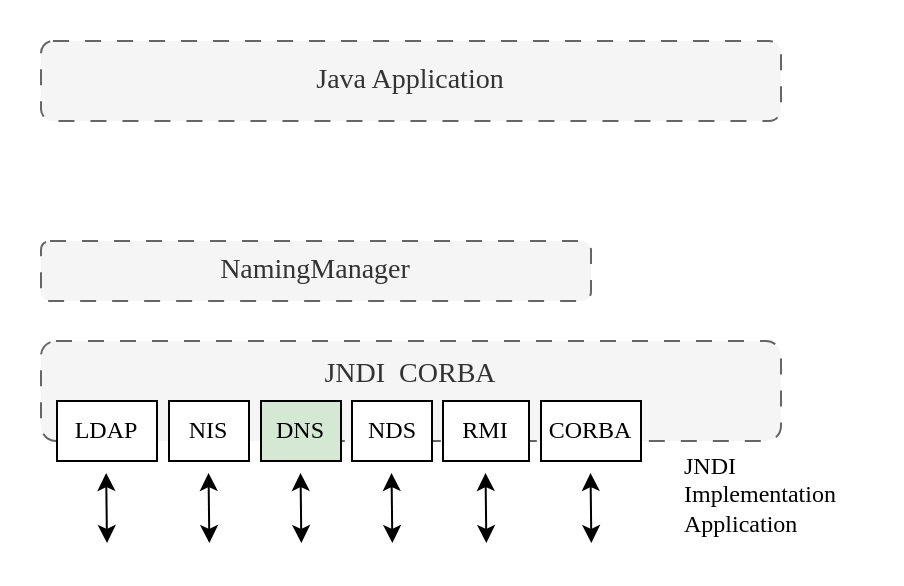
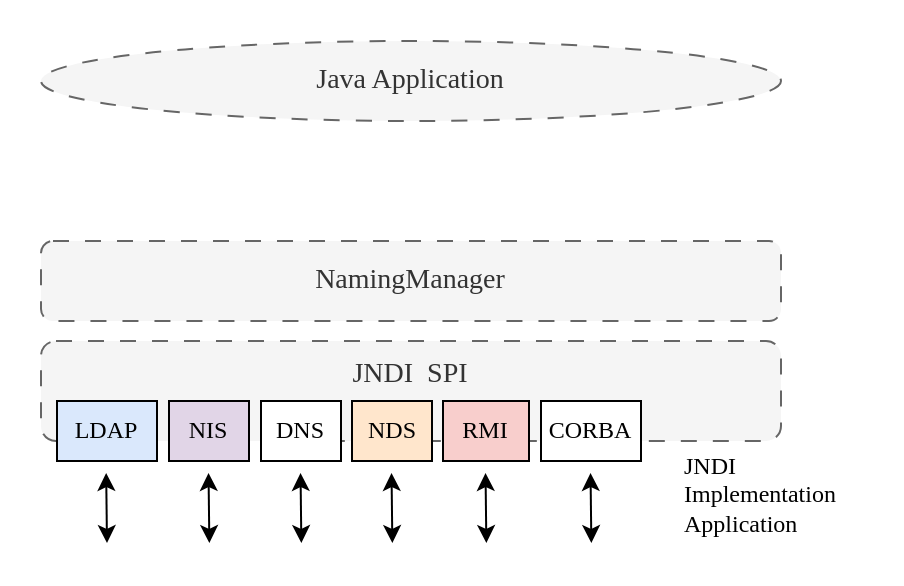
  <mxCell id="0" />
  <mxCell id="1" parent="0" />
- <mxCell id="2" value="&lt;span style=&quot;font-family: &amp;quot;Times New Roman&amp;quot;;&quot;&gt;&lt;font style=&quot;font-size: 14px;&quot;&gt;NamingManager&lt;/font&gt;&lt;/span&gt;" style="rounded=1;whiteSpace=wrap;html=1;dashed=1;dashPattern=8 8;shadow=0;fillColor=#f5f5f5;fontColor=#333333;strokeColor=#666666;" vertex="1" parent="1"><mxGeometry x="20" y="120" width="275" height="30" as="geometry" /></mxCell>
- <mxCell id="3" value="&lt;span style=&quot;font-family: &amp;quot;Times New Roman&amp;quot;; font-size: 14px;&quot;&gt;JNDI&amp;nbsp; CORBA&lt;/span&gt;&lt;div&gt;&lt;div&gt;&lt;span style=&quot;font-family: &amp;quot;Times New Roman&amp;quot;; font-size: 14px;&quot;&gt;&lt;br&gt;&lt;/span&gt;&lt;/div&gt;&lt;/div&gt;" style="rounded=1;whiteSpace=wrap;html=1;dashed=1;dashPattern=8 8;fillColor=#f5f5f5;fontColor=#333333;strokeColor=#666666;" vertex="1" parent="1"><mxGeometry x="20" y="170" width="370" height="50" as="geometry" /></mxCell>
- <mxCell id="4" value="&lt;font face=&quot;Times New Roman&quot;&gt;LDAP&lt;/font&gt;" style="rounded=0;whiteSpace=wrap;html=1;" vertex="1" parent="1"><mxGeometry x="28" y="200" width="50" height="30" as="geometry" /></mxCell>
- <mxCell id="5" value="&lt;font face=&quot;Times New Roman&quot;&gt;DNS&lt;/font&gt;" style="rounded=0;whiteSpace=wrap;html=1;fillColor=#d5e8d4;" vertex="1" parent="1"><mxGeometry x="130" y="200" width="40" height="30" as="geometry" /></mxCell>
- <mxCell id="6" value="&lt;font face=&quot;Times New Roman&quot;&gt;NIS&lt;/font&gt;" style="rounded=0;whiteSpace=wrap;html=1;" vertex="1" parent="1"><mxGeometry x="84" y="200" width="40" height="30" as="geometry" /></mxCell>
- <mxCell id="7" value="&lt;font face=&quot;Times New Roman&quot;&gt;NDS&lt;/font&gt;" style="rounded=0;whiteSpace=wrap;html=1;" vertex="1" parent="1"><mxGeometry x="175.5" y="200" width="40" height="30" as="geometry" /></mxCell>
- <mxCell id="8" value="&lt;font face=&quot;Times New Roman&quot;&gt;RMI&lt;/font&gt;" style="rounded=0;whiteSpace=wrap;html=1;" vertex="1" parent="1"><mxGeometry x="221" y="200" width="43" height="30" as="geometry" /></mxCell>
+ <mxCell id="2" value="&lt;span style=&quot;font-family: &amp;quot;Times New Roman&amp;quot;;&quot;&gt;&lt;font style=&quot;font-size: 14px;&quot;&gt;NamingManager&lt;/font&gt;&lt;/span&gt;" style="rounded=1;whiteSpace=wrap;html=1;dashed=1;dashPattern=8 8;shadow=0;fillColor=#f5f5f5;fontColor=#333333;strokeColor=#666666;" vertex="1" parent="1"><mxGeometry x="20" y="120" width="370" height="40" as="geometry" /></mxCell>
+ <mxCell id="3" value="&lt;span style=&quot;font-family: &amp;quot;Times New Roman&amp;quot;; font-size: 14px;&quot;&gt;JNDI&amp;nbsp; SPI&lt;/span&gt;&lt;div&gt;&lt;div&gt;&lt;span style=&quot;font-family: &amp;quot;Times New Roman&amp;quot;; font-size: 14px;&quot;&gt;&lt;br&gt;&lt;/span&gt;&lt;/div&gt;&lt;/div&gt;" style="rounded=1;whiteSpace=wrap;html=1;dashed=1;dashPattern=8 8;fillColor=#f5f5f5;fontColor=#333333;strokeColor=#666666;" vertex="1" parent="1"><mxGeometry x="20" y="170" width="370" height="50" as="geometry" /></mxCell>
+ <mxCell id="4" value="&lt;font face=&quot;Times New Roman&quot;&gt;LDAP&lt;/font&gt;" style="rounded=0;whiteSpace=wrap;html=1;fillColor=#dae8fc;" vertex="1" parent="1"><mxGeometry x="28" y="200" width="50" height="30" as="geometry" /></mxCell>
+ <mxCell id="5" value="&lt;font face=&quot;Times New Roman&quot;&gt;DNS&lt;/font&gt;" style="rounded=0;whiteSpace=wrap;html=1;" vertex="1" parent="1"><mxGeometry x="130" y="200" width="40" height="30" as="geometry" /></mxCell>
+ <mxCell id="6" value="&lt;font face=&quot;Times New Roman&quot;&gt;NIS&lt;/font&gt;" style="rounded=0;whiteSpace=wrap;html=1;fillColor=#e1d5e7;" vertex="1" parent="1"><mxGeometry x="84" y="200" width="40" height="30" as="geometry" /></mxCell>
+ <mxCell id="7" value="&lt;font face=&quot;Times New Roman&quot;&gt;NDS&lt;/font&gt;" style="rounded=0;whiteSpace=wrap;html=1;fillColor=#ffe6cc;" vertex="1" parent="1"><mxGeometry x="175.5" y="200" width="40" height="30" as="geometry" /></mxCell>
+ <mxCell id="8" value="&lt;font face=&quot;Times New Roman&quot;&gt;RMI&lt;/font&gt;" style="rounded=0;whiteSpace=wrap;html=1;fillColor=#f8cecc;" vertex="1" parent="1"><mxGeometry x="221" y="200" width="43" height="30" as="geometry" /></mxCell>
  <mxCell id="9" value="&lt;font face=&quot;Times New Roman&quot;&gt;CORBA&lt;/font&gt;" style="rounded=0;whiteSpace=wrap;html=1;" vertex="1" parent="1"><mxGeometry x="270" y="200" width="50" height="30" as="geometry" /></mxCell>
- <mxCell id="10" value="&lt;span style=&quot;font-family: &amp;quot;Times New Roman&amp;quot;;&quot;&gt;&lt;font style=&quot;font-size: 14px;&quot;&gt;Java Application&lt;/font&gt;&lt;/span&gt;" style="rounded=1;whiteSpace=wrap;html=1;dashed=1;dashPattern=8 8;shadow=0;fillColor=#f5f5f5;fontColor=#333333;strokeColor=#666666;" vertex="1" parent="1"><mxGeometry x="20" y="20" width="370" height="40" as="geometry" /></mxCell>
+ <mxCell id="10" value="&lt;span style=&quot;font-family: &amp;quot;Times New Roman&amp;quot;;&quot;&gt;&lt;font style=&quot;font-size: 14px;&quot;&gt;Java Application&lt;/font&gt;&lt;/span&gt;" style="ellipse;whiteSpace=wrap;html=1;dashed=1;dashPattern=8 8;shadow=0;fillColor=#f5f5f5;fontColor=#333333;strokeColor=#666666;" vertex="1" parent="1"><mxGeometry x="20" y="20" width="370" height="40" as="geometry" /></mxCell>
  <mxCell id="11" value="" style="endArrow=classic;startArrow=classic;html=1;rounded=0;" edge="1" parent="1"><mxGeometry width="50" height="50" relative="1" as="geometry"><mxPoint x="53" y="271" as="sourcePoint" /><mxPoint x="52.58" y="236" as="targetPoint" /></mxGeometry></mxCell>
  <mxCell id="12" value="" style="endArrow=classic;startArrow=classic;html=1;rounded=0;" edge="1" parent="1"><mxGeometry width="50" height="50" relative="1" as="geometry"><mxPoint x="104.18" y="271" as="sourcePoint" /><mxPoint x="103.76" y="236" as="targetPoint" /></mxGeometry></mxCell>
  <mxCell id="13" value="" style="endArrow=classic;startArrow=classic;html=1;rounded=0;" edge="1" parent="1"><mxGeometry width="50" height="50" relative="1" as="geometry"><mxPoint x="150.18" y="271" as="sourcePoint" /><mxPoint x="149.76" y="236" as="targetPoint" /></mxGeometry></mxCell>
  <mxCell id="14" value="" style="endArrow=classic;startArrow=classic;html=1;rounded=0;" edge="1" parent="1"><mxGeometry width="50" height="50" relative="1" as="geometry"><mxPoint x="195.68" y="271" as="sourcePoint" /><mxPoint x="195.26" y="236" as="targetPoint" /></mxGeometry></mxCell>
  <mxCell id="15" value="" style="endArrow=classic;startArrow=classic;html=1;rounded=0;" edge="1" parent="1"><mxGeometry width="50" height="50" relative="1" as="geometry"><mxPoint x="242.68" y="271" as="sourcePoint" /><mxPoint x="242.26" y="236" as="targetPoint" /></mxGeometry></mxCell>
  <mxCell id="16" value="" style="endArrow=classic;startArrow=classic;html=1;rounded=0;" edge="1" parent="1"><mxGeometry width="50" height="50" relative="1" as="geometry"><mxPoint x="295.18" y="271" as="sourcePoint" /><mxPoint x="294.76" y="236" as="targetPoint" /></mxGeometry></mxCell>
  <mxCell id="17" value="&lt;font face=&quot;Times New Roman&quot;&gt;JNDI&amp;nbsp;&lt;/font&gt;&lt;div&gt;&lt;font face=&quot;Times New Roman&quot;&gt;Implementation&lt;br&gt;Application&lt;/font&gt;&lt;/div&gt;" style="text;whiteSpace=wrap;html=1;" vertex="1" parent="1"><mxGeometry x="340" y="219" width="90" height="50" as="geometry" /></mxCell>
